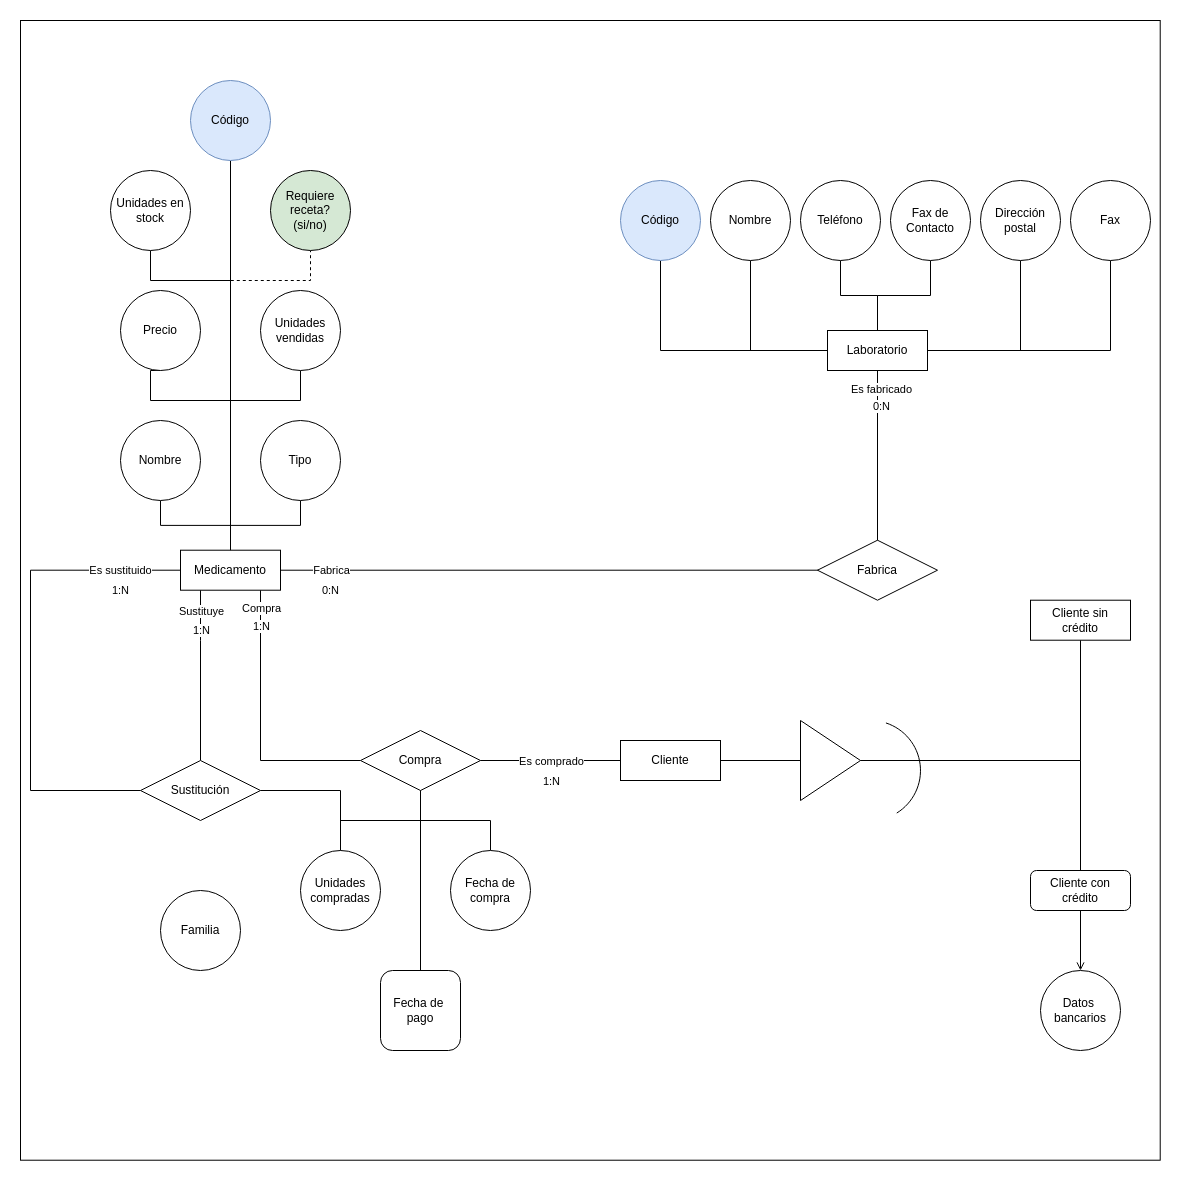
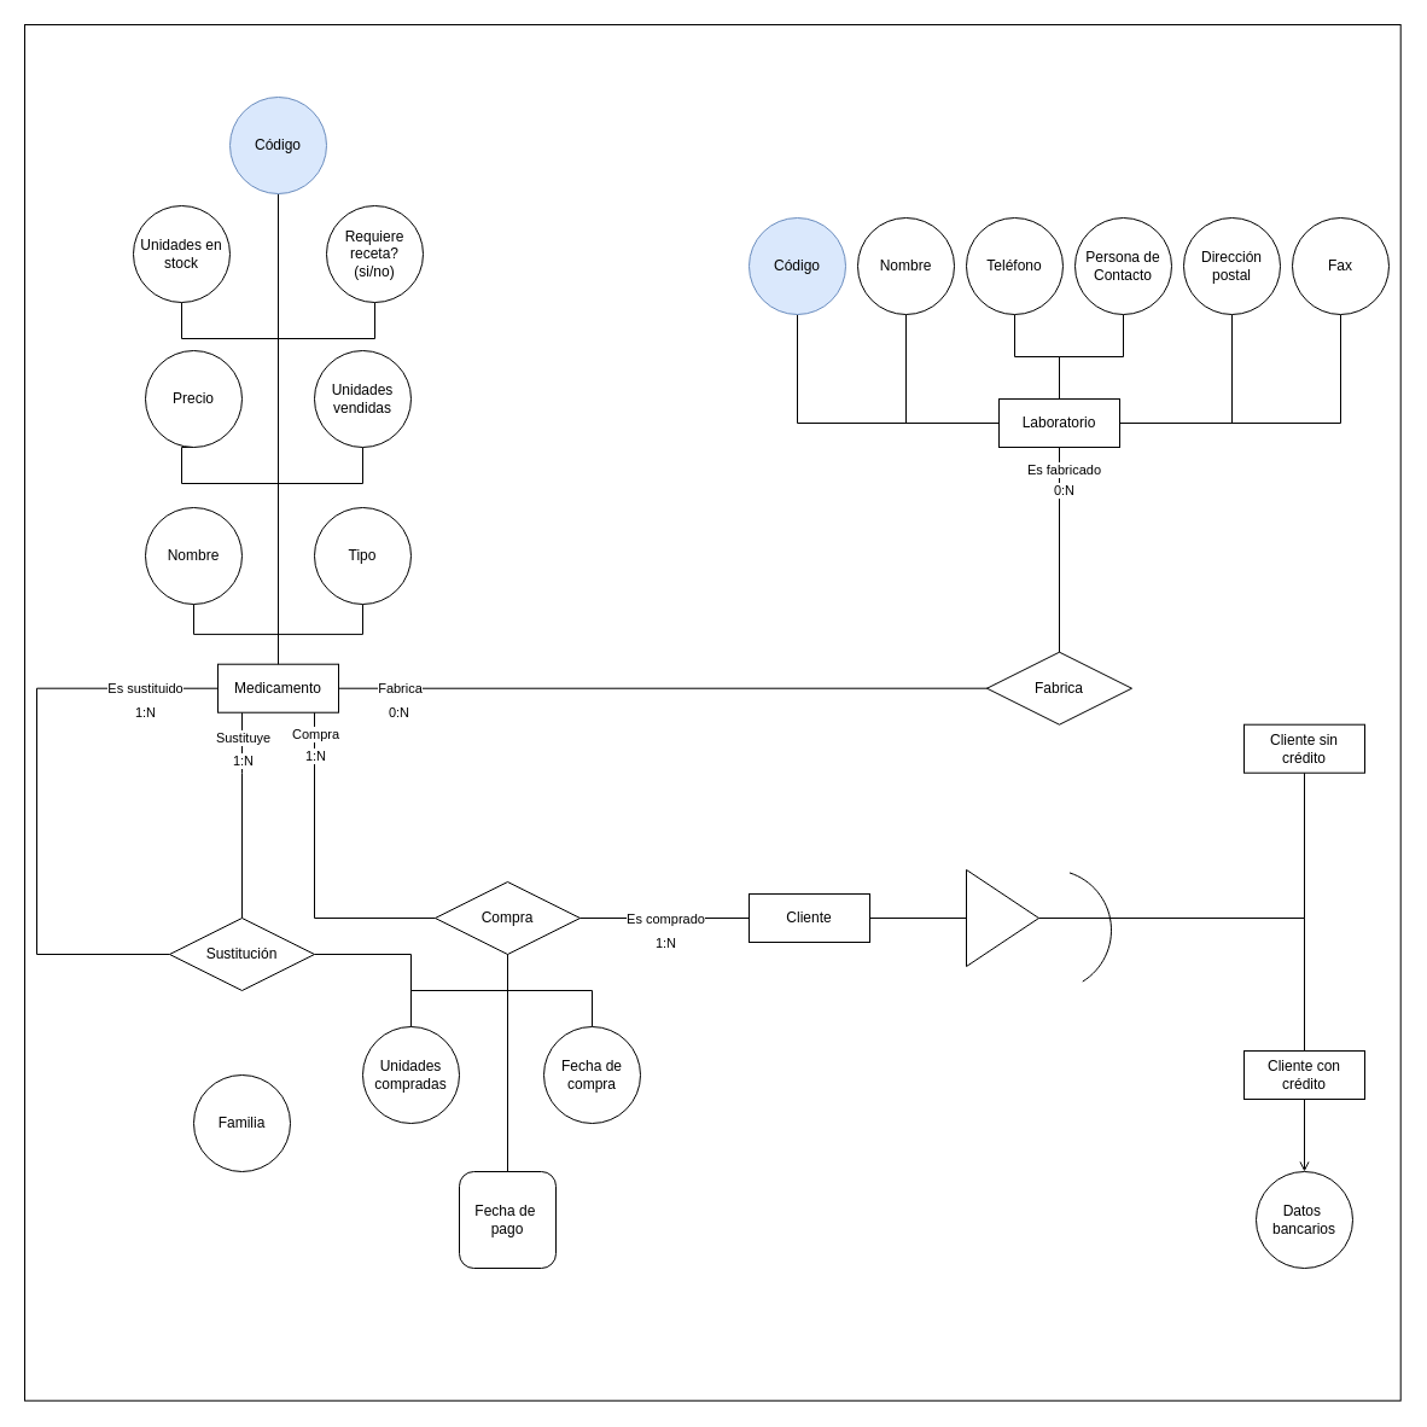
  <mxCell id="0" />
  <mxCell id="1" parent="0" />
  <mxCell id="2" style="edgeStyle=orthogonalEdgeStyle;rounded=0;orthogonalLoop=1;jettySize=auto;html=1;entryX=0.058;entryY=0.438;entryDx=0;entryDy=0;endArrow=none;endFill=0;exitX=1;exitY=0.5;exitDx=0;exitDy=0;entryPerimeter=0;" parent="1" source="18" target="40" edge="1"><mxGeometry relative="1" as="geometry"><Array as="points"><mxPoint x="824" y="570" /></Array><mxPoint x="280" y="569.24" as="sourcePoint" /><mxPoint x="817" y="569.24" as="targetPoint" /></mxGeometry></mxCell>
  <mxCell id="3" value="Fabrica" style="edgeLabel;html=1;align=center;verticalAlign=middle;resizable=0;points=[];" parent="2" connectable="0" vertex="1"><mxGeometry x="0.412" y="-3" relative="1" as="geometry"><mxPoint x="-337" y="-3" as="offset" /></mxGeometry></mxCell>
  <mxCell id="4" value="0:N" style="edgeLabel;html=1;align=center;verticalAlign=middle;resizable=0;points=[];" parent="2" connectable="0" vertex="1"><mxGeometry x="-0.612" y="1" relative="1" as="geometry"><mxPoint x="-56" y="21" as="offset" /></mxGeometry></mxCell>
  <mxCell id="5" style="edgeStyle=orthogonalEdgeStyle;rounded=0;orthogonalLoop=1;jettySize=auto;html=1;entryX=0.5;entryY=1;entryDx=0;entryDy=0;endArrow=none;endFill=0;" parent="1" source="18" target="19" edge="1"><mxGeometry relative="1" as="geometry" /></mxCell>
  <mxCell id="6" style="edgeStyle=orthogonalEdgeStyle;rounded=0;orthogonalLoop=1;jettySize=auto;html=1;entryX=0.5;entryY=1;entryDx=0;entryDy=0;endArrow=none;endFill=0;" parent="1" source="18" target="21" edge="1"><mxGeometry relative="1" as="geometry" /></mxCell>
  <mxCell id="7" style="edgeStyle=orthogonalEdgeStyle;rounded=0;orthogonalLoop=1;jettySize=auto;html=1;entryX=0.5;entryY=1;entryDx=0;entryDy=0;endArrow=none;endFill=0;" parent="1" source="18" target="20" edge="1"><mxGeometry relative="1" as="geometry" /></mxCell>
  <mxCell id="8" style="edgeStyle=orthogonalEdgeStyle;rounded=0;orthogonalLoop=1;jettySize=auto;html=1;entryX=0.5;entryY=1;entryDx=0;entryDy=0;endArrow=none;endFill=0;" parent="1" source="18" target="24" edge="1"><mxGeometry relative="1" as="geometry"><Array as="points"><mxPoint x="230" y="400" /><mxPoint x="150" y="400" /></Array></mxGeometry></mxCell>
  <mxCell id="9" style="edgeStyle=orthogonalEdgeStyle;rounded=0;orthogonalLoop=1;jettySize=auto;html=1;entryX=0.5;entryY=1;entryDx=0;entryDy=0;endArrow=none;endFill=0;" parent="1" source="18" target="23" edge="1"><mxGeometry relative="1" as="geometry"><Array as="points"><mxPoint x="230" y="400" /><mxPoint x="300" y="400" /></Array></mxGeometry></mxCell>
  <mxCell id="10" style="edgeStyle=orthogonalEdgeStyle;rounded=0;orthogonalLoop=1;jettySize=auto;html=1;entryX=0.5;entryY=1;entryDx=0;entryDy=0;endArrow=none;endFill=0;" parent="1" source="18" target="22" edge="1"><mxGeometry relative="1" as="geometry"><Array as="points"><mxPoint x="230" y="280" /><mxPoint x="150" y="280" /></Array></mxGeometry></mxCell>
- <mxCell id="11" style="edgeStyle=orthogonalEdgeStyle;rounded=0;orthogonalLoop=1;jettySize=auto;html=1;entryX=0.5;entryY=1;entryDx=0;entryDy=0;endArrow=none;endFill=0;dashed=1;" parent="1" source="18" target="42" edge="1"><mxGeometry relative="1" as="geometry"><Array as="points"><mxPoint x="230" y="280" /><mxPoint x="310" y="280" /></Array></mxGeometry></mxCell>
+ <mxCell id="11" style="edgeStyle=orthogonalEdgeStyle;rounded=0;orthogonalLoop=1;jettySize=auto;html=1;entryX=0.5;entryY=1;entryDx=0;entryDy=0;endArrow=none;endFill=0;" parent="1" source="18" target="42" edge="1"><mxGeometry relative="1" as="geometry"><Array as="points"><mxPoint x="230" y="280" /><mxPoint x="310" y="280" /></Array></mxGeometry></mxCell>
  <mxCell id="12" style="edgeStyle=orthogonalEdgeStyle;rounded=0;orthogonalLoop=1;jettySize=auto;html=1;entryX=0.5;entryY=0;entryDx=0;entryDy=0;endArrow=none;endFill=0;" parent="1" source="18" target="47" edge="1"><mxGeometry relative="1" as="geometry"><Array as="points"><mxPoint x="200" y="640" /><mxPoint x="200" y="640" /></Array></mxGeometry></mxCell>
  <mxCell id="13" value="Sustituye" style="edgeLabel;html=1;align=center;verticalAlign=middle;resizable=0;points=[];" parent="12" vertex="1" connectable="0"><mxGeometry x="-0.577" y="-2" relative="1" as="geometry"><mxPoint x="2" y="-15" as="offset" /></mxGeometry></mxCell>
  <mxCell id="14" value="1:N" style="edgeLabel;html=1;align=center;verticalAlign=middle;resizable=0;points=[];" parent="12" vertex="1" connectable="0"><mxGeometry x="-0.608" relative="1" as="geometry"><mxPoint y="7" as="offset" /></mxGeometry></mxCell>
  <mxCell id="15" style="edgeStyle=orthogonalEdgeStyle;rounded=0;orthogonalLoop=1;jettySize=auto;html=1;entryX=0;entryY=0.5;entryDx=0;entryDy=0;endArrow=none;endFill=0;" parent="1" source="18" target="52" edge="1"><mxGeometry relative="1" as="geometry"><Array as="points"><mxPoint x="260" y="760" /><mxPoint x="360" y="760" /></Array></mxGeometry></mxCell>
  <mxCell id="16" value="Compra" style="edgeLabel;html=1;align=center;verticalAlign=middle;resizable=0;points=[];" parent="15" connectable="0" vertex="1"><mxGeometry x="-0.809" y="1" relative="1" as="geometry"><mxPoint x="-1" y="-8" as="offset" /></mxGeometry></mxCell>
  <mxCell id="17" value="1:N" style="edgeLabel;html=1;align=center;verticalAlign=middle;resizable=0;points=[];" parent="15" connectable="0" vertex="1"><mxGeometry x="-0.662" y="4" relative="1" as="geometry"><mxPoint x="-4" y="-10" as="offset" /></mxGeometry></mxCell>
  <mxCell id="18" value="Medicamento" style="whiteSpace=wrap;html=1;align=center;" parent="1" vertex="1"><mxGeometry x="180" y="549.71" width="100" height="40" as="geometry" /></mxCell>
  <mxCell id="19" value="Código" style="ellipse;whiteSpace=wrap;html=1;fillColor=#dae8fc;strokeColor=#6c8ebf;" parent="1" vertex="1"><mxGeometry x="190" y="80" width="80" height="80" as="geometry" /></mxCell>
  <mxCell id="20" value="Nombre" style="ellipse;whiteSpace=wrap;html=1;" parent="1" vertex="1"><mxGeometry x="120" y="420" width="80" height="80" as="geometry" /></mxCell>
  <mxCell id="21" value="Tipo" style="ellipse;whiteSpace=wrap;html=1;" parent="1" vertex="1"><mxGeometry x="260" y="420" width="80" height="80" as="geometry" /></mxCell>
  <mxCell id="22" value="Unidades en stock" style="ellipse;whiteSpace=wrap;html=1;" parent="1" vertex="1"><mxGeometry x="110" y="170" width="80" height="80" as="geometry" /></mxCell>
  <mxCell id="23" value="Unidades vendidas" style="ellipse;whiteSpace=wrap;html=1;" parent="1" vertex="1"><mxGeometry x="260" y="290" width="80" height="80" as="geometry" /></mxCell>
  <mxCell id="24" value="&lt;div&gt;Precio&lt;/div&gt;" style="ellipse;whiteSpace=wrap;html=1;" parent="1" vertex="1"><mxGeometry x="120" y="290" width="80" height="80" as="geometry" /></mxCell>
  <mxCell id="25" value="" style="edgeStyle=orthogonalEdgeStyle;rounded=0;orthogonalLoop=1;jettySize=auto;html=1;endArrow=none;endFill=0;" parent="1" source="34" target="36" edge="1"><mxGeometry relative="1" as="geometry" /></mxCell>
  <mxCell id="26" value="" style="edgeStyle=orthogonalEdgeStyle;rounded=0;orthogonalLoop=1;jettySize=auto;html=1;endArrow=none;endFill=0;" parent="1" source="34" target="37" edge="1"><mxGeometry relative="1" as="geometry" /></mxCell>
  <mxCell id="27" value="" style="edgeStyle=orthogonalEdgeStyle;rounded=0;orthogonalLoop=1;jettySize=auto;html=1;endArrow=none;endFill=0;" parent="1" source="34" target="38" edge="1"><mxGeometry relative="1" as="geometry" /></mxCell>
  <mxCell id="28" value="" style="edgeStyle=orthogonalEdgeStyle;rounded=0;orthogonalLoop=1;jettySize=auto;html=1;endArrow=none;endFill=0;" parent="1" source="34" target="39" edge="1"><mxGeometry relative="1" as="geometry" /></mxCell>
  <mxCell id="29" style="edgeStyle=orthogonalEdgeStyle;rounded=0;orthogonalLoop=1;jettySize=auto;html=1;entryX=0.5;entryY=0;entryDx=0;entryDy=0;endArrow=none;endFill=0;" parent="1" source="34" target="40" edge="1"><mxGeometry relative="1" as="geometry"><Array as="points"><mxPoint x="877" y="580" /></Array></mxGeometry></mxCell>
  <mxCell id="30" value="Es fabricado" style="edgeLabel;html=1;align=center;verticalAlign=middle;resizable=0;points=[];" parent="29" vertex="1" connectable="0"><mxGeometry x="-0.667" y="-3" relative="1" as="geometry"><mxPoint x="6" y="-24" as="offset" /></mxGeometry></mxCell>
  <mxCell id="31" value="0:N" style="edgeLabel;html=1;align=center;verticalAlign=middle;resizable=0;points=[];" parent="29" vertex="1" connectable="0"><mxGeometry x="-0.347" y="-4" relative="1" as="geometry"><mxPoint x="7" y="-47" as="offset" /></mxGeometry></mxCell>
  <mxCell id="32" style="edgeStyle=orthogonalEdgeStyle;rounded=0;orthogonalLoop=1;jettySize=auto;html=1;endArrow=none;endFill=0;" parent="1" source="34" target="41" edge="1"><mxGeometry relative="1" as="geometry" /></mxCell>
  <mxCell id="33" style="edgeStyle=orthogonalEdgeStyle;rounded=0;orthogonalLoop=1;jettySize=auto;html=1;entryX=0.5;entryY=1;entryDx=0;entryDy=0;endArrow=none;endFill=0;" parent="1" source="34" target="35" edge="1"><mxGeometry relative="1" as="geometry" /></mxCell>
  <mxCell id="34" value="Laboratorio" style="whiteSpace=wrap;html=1;align=center;" parent="1" vertex="1"><mxGeometry x="827" y="330" width="100" height="40" as="geometry" /></mxCell>
  <mxCell id="35" value="Código" style="ellipse;whiteSpace=wrap;html=1;fillColor=#dae8fc;strokeColor=#6c8ebf;" parent="1" vertex="1"><mxGeometry x="620" y="180" width="80" height="80" as="geometry" /></mxCell>
  <mxCell id="36" value="Nombre" style="ellipse;whiteSpace=wrap;html=1;" parent="1" vertex="1"><mxGeometry x="710" y="180" width="80" height="80" as="geometry" /></mxCell>
  <mxCell id="37" value="Teléfono" style="ellipse;whiteSpace=wrap;html=1;" parent="1" vertex="1"><mxGeometry x="800" y="180" width="80" height="80" as="geometry" /></mxCell>
  <mxCell id="38" value="Dirección postal" style="ellipse;whiteSpace=wrap;html=1;" parent="1" vertex="1"><mxGeometry x="980" y="180" width="80" height="80" as="geometry" /></mxCell>
  <mxCell id="39" value="Fax" style="ellipse;whiteSpace=wrap;html=1;" parent="1" vertex="1"><mxGeometry x="1070" y="180" width="80" height="80" as="geometry" /></mxCell>
  <mxCell id="40" value="Fabrica" style="shape=rhombus;perimeter=rhombusPerimeter;whiteSpace=wrap;html=1;align=center;" parent="1" vertex="1"><mxGeometry x="817" y="539.71" width="120" height="60" as="geometry" /></mxCell>
- <mxCell id="41" value="&lt;div&gt;Fax de&lt;/div&gt;&lt;div&gt;Contacto&lt;/div&gt;" style="ellipse;whiteSpace=wrap;html=1;" parent="1" vertex="1"><mxGeometry x="890" y="180" width="80" height="80" as="geometry" /></mxCell>
- <mxCell id="42" value="&lt;div&gt;Requiere&lt;/div&gt;&lt;div&gt;receta?&lt;/div&gt;&lt;div&gt;(si/no)&lt;/div&gt;" style="ellipse;whiteSpace=wrap;html=1;fillColor=#d5e8d4;" parent="1" vertex="1"><mxGeometry x="270" y="170" width="80" height="80" as="geometry" /></mxCell>
+ <mxCell id="41" value="&lt;div&gt;Persona de&lt;/div&gt;&lt;div&gt;Contacto&lt;/div&gt;" style="ellipse;whiteSpace=wrap;html=1;" parent="1" vertex="1"><mxGeometry x="890" y="180" width="80" height="80" as="geometry" /></mxCell>
+ <mxCell id="42" value="&lt;div&gt;Requiere&lt;/div&gt;&lt;div&gt;receta?&lt;/div&gt;&lt;div&gt;(si/no)&lt;/div&gt;" style="ellipse;whiteSpace=wrap;html=1;" parent="1" vertex="1"><mxGeometry x="270" y="170" width="80" height="80" as="geometry" /></mxCell>
  <mxCell id="43" style="edgeStyle=orthogonalEdgeStyle;rounded=0;orthogonalLoop=1;jettySize=auto;html=1;exitX=0;exitY=0.5;exitDx=0;exitDy=0;entryX=0;entryY=0.5;entryDx=0;entryDy=0;endArrow=none;endFill=0;" parent="1" source="47" target="18" edge="1"><mxGeometry relative="1" as="geometry"><Array as="points"><mxPoint x="30" y="790" /><mxPoint x="30" y="570" /></Array></mxGeometry></mxCell>
  <mxCell id="44" value="Es sustituido" style="edgeLabel;html=1;align=center;verticalAlign=middle;resizable=0;points=[];" parent="43" vertex="1" connectable="0"><mxGeometry x="0.832" y="-1" relative="1" as="geometry"><mxPoint x="-20" y="-1" as="offset" /></mxGeometry></mxCell>
  <mxCell id="45" value="1:N" style="edgeLabel;html=1;align=center;verticalAlign=middle;resizable=0;points=[];" parent="43" vertex="1" connectable="0"><mxGeometry x="0.562" relative="1" as="geometry"><mxPoint x="45" y="20" as="offset" /></mxGeometry></mxCell>
  <mxCell id="46" value="" style="edgeStyle=orthogonalEdgeStyle;rounded=0;orthogonalLoop=1;jettySize=auto;html=1;endArrow=none;endFill=0;" parent="1" source="47" target="53" edge="1"><mxGeometry relative="1" as="geometry" /></mxCell>
  <mxCell id="47" value="&lt;div&gt;Sustitución&lt;/div&gt;" style="shape=rhombus;perimeter=rhombusPerimeter;whiteSpace=wrap;html=1;align=center;" parent="1" vertex="1"><mxGeometry x="140" y="760" width="120" height="60" as="geometry" /></mxCell>
  <mxCell id="48" value="Familia" style="ellipse;whiteSpace=wrap;html=1;" parent="1" vertex="1"><mxGeometry x="160" y="890" width="80" height="80" as="geometry" /></mxCell>
  <mxCell id="49" value="" style="edgeStyle=orthogonalEdgeStyle;rounded=0;orthogonalLoop=1;jettySize=auto;html=1;endArrow=none;endFill=0;" parent="1" source="52" target="54" edge="1"><mxGeometry relative="1" as="geometry" /></mxCell>
  <mxCell id="50" style="edgeStyle=orthogonalEdgeStyle;rounded=0;orthogonalLoop=1;jettySize=auto;html=1;entryX=0.5;entryY=0;entryDx=0;entryDy=0;endArrow=none;endFill=0;" parent="1" source="52" target="53" edge="1"><mxGeometry relative="1" as="geometry" /></mxCell>
  <mxCell id="51" value="" style="edgeStyle=orthogonalEdgeStyle;rounded=0;orthogonalLoop=1;jettySize=auto;html=1;endArrow=none;endFill=0;" edge="1" parent="1" source="52" target="68"><mxGeometry relative="1" as="geometry" /></mxCell>
  <mxCell id="52" value="&lt;div&gt;Compra&lt;/div&gt;" style="shape=rhombus;perimeter=rhombusPerimeter;whiteSpace=wrap;html=1;align=center;" parent="1" vertex="1"><mxGeometry x="360" y="730" width="120" height="60" as="geometry" /></mxCell>
  <mxCell id="53" value="&lt;div&gt;Unidades&lt;/div&gt;&lt;div&gt;compradas&lt;/div&gt;" style="ellipse;whiteSpace=wrap;html=1;" parent="1" vertex="1"><mxGeometry x="300" y="850" width="80" height="80" as="geometry" /></mxCell>
  <mxCell id="54" value="&lt;div&gt;Fecha de&lt;/div&gt;&lt;div&gt;compra&lt;/div&gt;" style="ellipse;whiteSpace=wrap;html=1;" parent="1" vertex="1"><mxGeometry x="450" y="850" width="80" height="80" as="geometry" /></mxCell>
  <mxCell id="55" style="edgeStyle=orthogonalEdgeStyle;rounded=0;orthogonalLoop=1;jettySize=auto;html=1;entryX=1;entryY=0.5;entryDx=0;entryDy=0;endArrow=none;endFill=0;" parent="1" source="59" target="52" edge="1"><mxGeometry relative="1" as="geometry" /></mxCell>
  <mxCell id="56" value="Es comprado" style="edgeLabel;html=1;align=center;verticalAlign=middle;resizable=0;points=[];" parent="55" connectable="0" vertex="1"><mxGeometry x="-0.175" y="-4" relative="1" as="geometry"><mxPoint x="-12" y="4" as="offset" /></mxGeometry></mxCell>
  <mxCell id="57" value="1:N" style="edgeLabel;html=1;align=center;verticalAlign=middle;resizable=0;points=[];" parent="55" connectable="0" vertex="1"><mxGeometry x="-0.722" y="-1" relative="1" as="geometry"><mxPoint x="-51" y="21" as="offset" /></mxGeometry></mxCell>
  <mxCell id="58" style="edgeStyle=orthogonalEdgeStyle;rounded=0;orthogonalLoop=1;jettySize=auto;html=1;entryX=0;entryY=0.5;entryDx=0;entryDy=0;endArrow=none;endFill=0;" parent="1" source="59" target="65" edge="1"><mxGeometry relative="1" as="geometry" /></mxCell>
  <mxCell id="59" value="&lt;div&gt;Cliente&lt;/div&gt;" style="whiteSpace=wrap;html=1;align=center;" parent="1" vertex="1"><mxGeometry x="620" y="740" width="100" height="40" as="geometry" /></mxCell>
  <mxCell id="60" value="" style="edgeStyle=orthogonalEdgeStyle;rounded=0;orthogonalLoop=1;jettySize=auto;html=1;endArrow=open;endFill=0;" parent="1" source="61" target="62" edge="1"><mxGeometry relative="1" as="geometry" /></mxCell>
- <mxCell id="61" value="&lt;div&gt;Cliente con&lt;/div&gt;&lt;div&gt;crédito&lt;/div&gt;" style="whiteSpace=wrap;html=1;align=center;rounded=1;" parent="1" vertex="1"><mxGeometry x="1030" y="870" width="100" height="40" as="geometry" /></mxCell>
+ <mxCell id="61" value="&lt;div&gt;Cliente con&lt;/div&gt;&lt;div&gt;crédito&lt;/div&gt;" style="whiteSpace=wrap;html=1;align=center;" parent="1" vertex="1"><mxGeometry x="1030" y="870" width="100" height="40" as="geometry" /></mxCell>
  <mxCell id="62" value="&lt;div&gt;Datos&amp;nbsp;&lt;/div&gt;&lt;div&gt;bancarios&lt;/div&gt;" style="ellipse;whiteSpace=wrap;html=1;" parent="1" vertex="1"><mxGeometry x="1040" y="970" width="80" height="80" as="geometry" /></mxCell>
  <mxCell id="63" style="edgeStyle=orthogonalEdgeStyle;rounded=0;orthogonalLoop=1;jettySize=auto;html=1;entryX=0.5;entryY=0;entryDx=0;entryDy=0;endArrow=none;endFill=0;" parent="1" source="65" target="61" edge="1"><mxGeometry relative="1" as="geometry" /></mxCell>
  <mxCell id="64" style="edgeStyle=orthogonalEdgeStyle;rounded=0;orthogonalLoop=1;jettySize=auto;html=1;endArrow=none;endFill=0;" parent="1" source="65" target="66" edge="1"><mxGeometry relative="1" as="geometry" /></mxCell>
  <mxCell id="65" value="" style="triangle;whiteSpace=wrap;html=1;" parent="1" vertex="1"><mxGeometry x="800" y="720" width="60" height="80" as="geometry" /></mxCell>
  <mxCell id="66" value="&lt;div&gt;Cliente sin&lt;/div&gt;&lt;div&gt;crédito&lt;/div&gt;" style="whiteSpace=wrap;html=1;align=center;" parent="1" vertex="1"><mxGeometry x="1030" y="599.71" width="100" height="40" as="geometry" /></mxCell>
  <mxCell id="67" value="" style="verticalLabelPosition=bottom;verticalAlign=top;html=1;shape=mxgraph.basic.arc;startAngle=0.3;endAngle=0.662;direction=north;" parent="1" vertex="1"><mxGeometry x="820" y="720" width="100" height="100" as="geometry" /></mxCell>
  <mxCell id="68" value="&lt;div&gt;Fecha de&amp;nbsp;&lt;/div&gt;&lt;div&gt;pago&lt;/div&gt;" style="whiteSpace=wrap;html=1;rounded=1;" vertex="1" parent="1"><mxGeometry x="380" y="970" width="80" height="80" as="geometry" /></mxCell>
  <mxCell id="69" value="" style="whiteSpace=wrap;html=1;aspect=fixed;fillColor=none;" vertex="1" parent="1"><mxGeometry x="20" y="20" width="1139.71" height="1139.71" as="geometry" /></mxCell>
